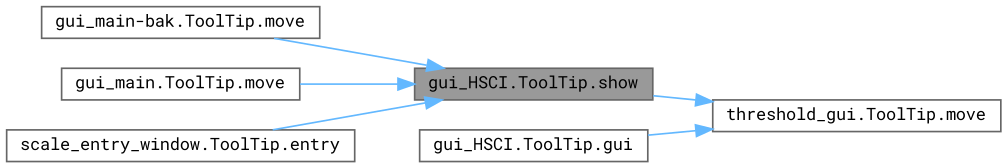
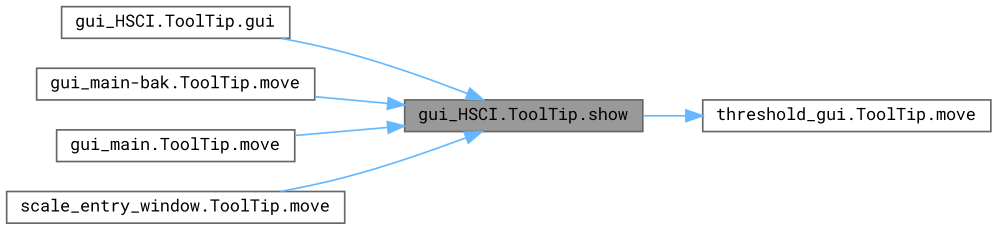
  digraph {
    fontname="Roboto Mono"
    rankdir=RL
    node [color=grey40 fillcolor=white fontname="Roboto Mono" fontsize=10 shape=box style=filled]
    edge [color=steelblue1 dir=back fontname="Roboto Mono" fontsize=10 labelfontname=Helvetica labelfontsize=10 style=solid]
    n1 [color=gray40 fillcolor=grey60 fontcolor=black height=0.2 label="gui_HSCI.ToolTip.show" width=0.4]
    n2 [height=0.2 label="gui_HSCI.ToolTip.gui" width=0.4]
    n3 [height=0.2 label="gui_main-bak.ToolTip.move" width=0.4]
    n4 [height=0.2 label="gui_main.ToolTip.move" width=0.4]
-   n5 [height=0.2 label="scale_entry_window.ToolTip.entry" width=0.4]
+   n5 [height=0.2 label="scale_entry_window.ToolTip.move" width=0.4]
    n6 [height=0.2 label="threshold_gui.ToolTip.move" width=0.4]
-   n6 -> n2
+   n1 -> n2
    n1 -> n3
    n1 -> n4
    n1 -> n5
    n6 -> n1
  }
